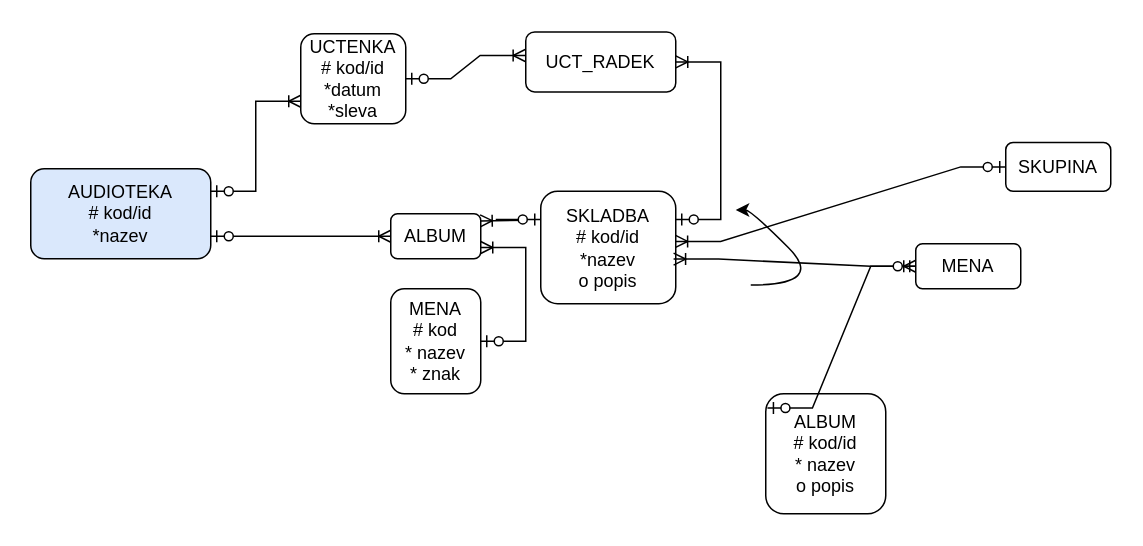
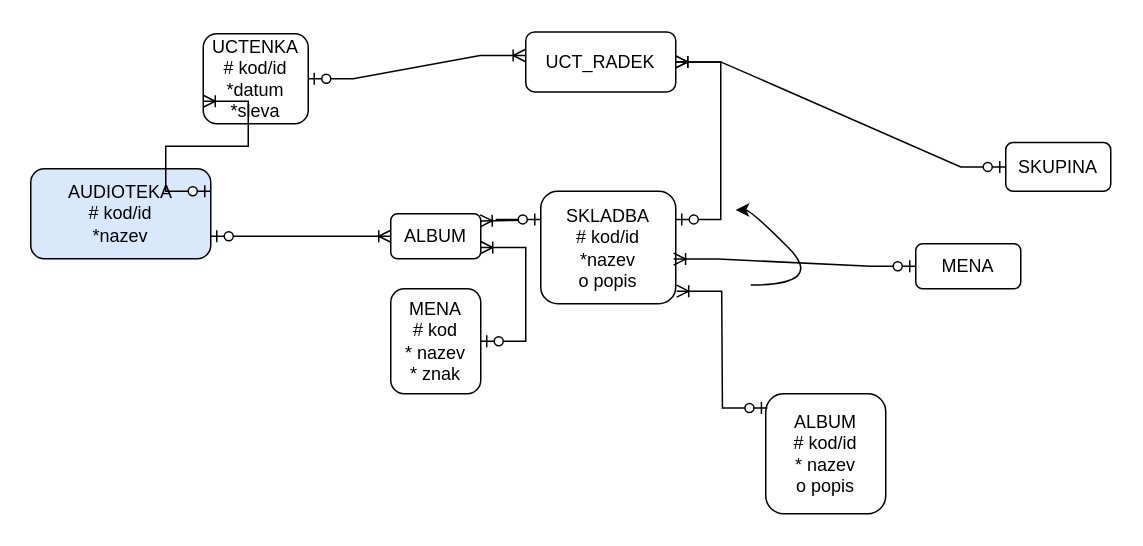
  <mxCell id="0" />
  <mxCell id="1" parent="0" />
  <mxCell id="2" value="&lt;div&gt;SKLADBA&lt;/div&gt;&lt;div&gt;# kod/id&lt;/div&gt;&lt;div&gt;*nazev&lt;/div&gt;&lt;div&gt;o popis&lt;/div&gt;" style="rounded=1;whiteSpace=wrap;html=1;" vertex="1" parent="1"><mxGeometry x="360" y="127" width="90" height="75" as="geometry" /></mxCell>
  <mxCell id="3" value="ALBUM" style="rounded=1;whiteSpace=wrap;html=1;" vertex="1" parent="1"><mxGeometry x="260" y="142" width="60" height="30" as="geometry" /></mxCell>
  <mxCell id="4" value="&lt;div&gt;MENA&lt;/div&gt;&lt;div&gt;# kod&lt;/div&gt;&lt;div&gt;* nazev&lt;/div&gt;&lt;div&gt;* znak&lt;/div&gt;" style="rounded=1;whiteSpace=wrap;html=1;" vertex="1" parent="1"><mxGeometry x="260" y="192" width="60" height="70" as="geometry" /></mxCell>
  <mxCell id="5" value="&lt;div&gt;ALBUM&lt;/div&gt;&lt;div&gt;# kod/id&lt;/div&gt;&lt;div&gt;* nazev&lt;/div&gt;&lt;div&gt;o popis&lt;/div&gt;" style="rounded=1;whiteSpace=wrap;html=1;" vertex="1" parent="1"><mxGeometry x="510" y="262" width="80" height="80" as="geometry" /></mxCell>
- <mxCell id="6" value="&lt;div&gt;UCTENKA&lt;/div&gt;&lt;div&gt;# kod/id&lt;/div&gt;&lt;div&gt;*datum&lt;/div&gt;&lt;div&gt;*sleva&lt;/div&gt;" style="rounded=1;whiteSpace=wrap;html=1;" vertex="1" parent="1"><mxGeometry x="200" y="22" width="70" height="60" as="geometry" /></mxCell>
+ <mxCell id="6" value="&lt;div&gt;UCTENKA&lt;/div&gt;&lt;div&gt;# kod/id&lt;/div&gt;&lt;div&gt;*datum&lt;/div&gt;&lt;div&gt;*sleva&lt;/div&gt;" style="rounded=1;whiteSpace=wrap;html=1;" vertex="1" parent="1"><mxGeometry x="135" y="22" width="70" height="60" as="geometry" /></mxCell>
  <mxCell id="7" value="&lt;div&gt;UCT_RADEK&lt;/div&gt;" style="rounded=1;whiteSpace=wrap;html=1;" vertex="1" parent="1"><mxGeometry x="350" y="20.75" width="100" height="40" as="geometry" /></mxCell>
  <mxCell id="8" value="&lt;div&gt;SKUPINA&lt;/div&gt;" style="rounded=1;whiteSpace=wrap;html=1;" vertex="1" parent="1"><mxGeometry x="670" y="94.5" width="70" height="32.5" as="geometry" /></mxCell>
  <mxCell id="9" value="&lt;div&gt;AUDIOTEKA&lt;/div&gt;&lt;div&gt;# kod/id&lt;/div&gt;&lt;div&gt;*nazev&lt;/div&gt;" style="rounded=1;whiteSpace=wrap;html=1;fillColor=#dae8fc;" vertex="1" parent="1"><mxGeometry x="20" y="112" width="120" height="60" as="geometry" /></mxCell>
  <mxCell id="10" value="MENA" style="rounded=1;whiteSpace=wrap;html=1;" vertex="1" parent="1"><mxGeometry x="610" y="162" width="70" height="30" as="geometry" /></mxCell>
  <mxCell id="11" value="" style="edgeStyle=entityRelationEdgeStyle;fontSize=12;html=1;endArrow=ERoneToMany;startArrow=ERzeroToOne;rounded=0;exitX=1;exitY=0.75;exitDx=0;exitDy=0;entryX=0;entryY=0.5;entryDx=0;entryDy=0;" edge="1" parent="1" source="9" target="3"><mxGeometry width="100" height="100" relative="1" as="geometry"><mxPoint x="380" y="262" as="sourcePoint" /><mxPoint x="480" y="162" as="targetPoint" /></mxGeometry></mxCell>
  <mxCell id="12" value="" style="edgeStyle=entityRelationEdgeStyle;fontSize=12;html=1;endArrow=ERoneToMany;startArrow=ERzeroToOne;rounded=0;exitX=0;exitY=0.25;exitDx=0;exitDy=0;entryX=0.994;entryY=0.159;entryDx=0;entryDy=0;entryPerimeter=0;" edge="1" parent="1" source="2" target="3"><mxGeometry width="100" height="100" relative="1" as="geometry"><mxPoint x="380" y="262" as="sourcePoint" /><mxPoint x="480" y="162" as="targetPoint" /></mxGeometry></mxCell>
  <mxCell id="13" value="" style="edgeStyle=entityRelationEdgeStyle;fontSize=12;html=1;endArrow=ERoneToMany;startArrow=ERzeroToOne;rounded=0;exitX=1;exitY=0.5;exitDx=0;exitDy=0;entryX=1;entryY=0.75;entryDx=0;entryDy=0;" edge="1" parent="1" source="4" target="3"><mxGeometry width="100" height="100" relative="1" as="geometry"><mxPoint x="380" y="262" as="sourcePoint" /><mxPoint x="480" y="162" as="targetPoint" /></mxGeometry></mxCell>
- <mxCell id="14" value="" style="edgeStyle=entityRelationEdgeStyle;fontSize=12;html=1;endArrow=ERoneToMany;startArrow=ERzeroToOne;rounded=0;exitX=0.014;exitY=0.119;exitDx=0;exitDy=0;exitPerimeter=0;" edge="1" parent="1" source="5" target="10"><mxGeometry width="100" height="100" relative="1" as="geometry"><mxPoint x="470" y="202" as="sourcePoint" /><mxPoint x="600" y="162" as="targetPoint" /></mxGeometry></mxCell>
+ <mxCell id="14" value="" style="edgeStyle=entityRelationEdgeStyle;fontSize=12;html=1;endArrow=ERoneToMany;startArrow=ERzeroToOne;rounded=0;exitX=0.014;exitY=0.119;exitDx=0;exitDy=0;entryX=1.007;entryY=0.888;entryDx=0;entryDy=0;entryPerimeter=0;exitPerimeter=0;" edge="1" parent="1" source="5" target="2"><mxGeometry width="100" height="100" relative="1" as="geometry"><mxPoint x="470" y="202" as="sourcePoint" /><mxPoint x="600" y="162" as="targetPoint" /></mxGeometry></mxCell>
  <mxCell id="15" value="" style="edgeStyle=entityRelationEdgeStyle;fontSize=12;html=1;endArrow=ERoneToMany;startArrow=ERzeroToOne;rounded=0;exitX=1;exitY=0.25;exitDx=0;exitDy=0;entryX=0;entryY=0.75;entryDx=0;entryDy=0;" edge="1" parent="1" source="9" target="6"><mxGeometry width="100" height="100" relative="1" as="geometry"><mxPoint x="460" y="202" as="sourcePoint" /><mxPoint x="560" y="102" as="targetPoint" /></mxGeometry></mxCell>
  <mxCell id="16" value="" style="edgeStyle=entityRelationEdgeStyle;fontSize=12;html=1;endArrow=ERoneToMany;startArrow=ERzeroToOne;rounded=0;exitX=1;exitY=0.5;exitDx=0;exitDy=0;entryX=-0.004;entryY=0.393;entryDx=0;entryDy=0;entryPerimeter=0;" edge="1" parent="1" source="6" target="7"><mxGeometry width="100" height="100" relative="1" as="geometry"><mxPoint x="430" y="82" as="sourcePoint" /><mxPoint x="560" y="102" as="targetPoint" /></mxGeometry></mxCell>
  <mxCell id="17" value="" style="edgeStyle=entityRelationEdgeStyle;fontSize=12;html=1;endArrow=ERoneToMany;startArrow=ERzeroToOne;rounded=0;entryX=1;entryY=0.5;entryDx=0;entryDy=0;exitX=1;exitY=0.25;exitDx=0;exitDy=0;" edge="1" parent="1" source="2" target="7"><mxGeometry width="100" height="100" relative="1" as="geometry"><mxPoint x="460" y="202" as="sourcePoint" /><mxPoint x="560" y="102" as="targetPoint" /></mxGeometry></mxCell>
- <mxCell id="18" value="" style="edgeStyle=entityRelationEdgeStyle;fontSize=12;html=1;endArrow=ERoneToMany;startArrow=ERzeroToOne;rounded=0;entryX=0.999;entryY=0.446;entryDx=0;entryDy=0;exitX=0;exitY=0.5;exitDx=0;exitDy=0;entryPerimeter=0;" edge="1" parent="1" source="8" target="2"><mxGeometry width="100" height="100" relative="1" as="geometry"><mxPoint x="460" y="202" as="sourcePoint" /><mxPoint x="590" y="145.75" as="targetPoint" /></mxGeometry></mxCell>
+ <mxCell id="18" value="" style="edgeStyle=entityRelationEdgeStyle;fontSize=12;html=1;endArrow=ERoneToMany;startArrow=ERzeroToOne;rounded=0;exitX=0;exitY=0.5;exitDx=0;exitDy=0;" edge="1" parent="1" source="8" target="7"><mxGeometry width="100" height="100" relative="1" as="geometry"><mxPoint x="460" y="202" as="sourcePoint" /><mxPoint x="590" y="145.75" as="targetPoint" /></mxGeometry></mxCell>
  <mxCell id="19" value="" style="edgeStyle=entityRelationEdgeStyle;fontSize=12;html=1;endArrow=ERoneToMany;startArrow=ERzeroToOne;rounded=0;entryX=0.984;entryY=0.603;entryDx=0;entryDy=0;exitX=0;exitY=0.5;exitDx=0;exitDy=0;entryPerimeter=0;" edge="1" parent="1" source="10" target="2"><mxGeometry width="100" height="100" relative="1" as="geometry"><mxPoint x="460" y="202" as="sourcePoint" /><mxPoint x="591.28" y="178.45" as="targetPoint" /></mxGeometry></mxCell>
  <mxCell id="20" value="" style="curved=1;endArrow=classic;html=1;rounded=0;" edge="1" parent="1"><mxGeometry width="50" height="50" relative="1" as="geometry"><mxPoint x="500" y="189.5" as="sourcePoint" /><mxPoint x="490" y="139.5" as="targetPoint" /><Array as="points"><mxPoint x="550" y="189.5" /><mxPoint x="500" y="139.5" /></Array></mxGeometry></mxCell>
